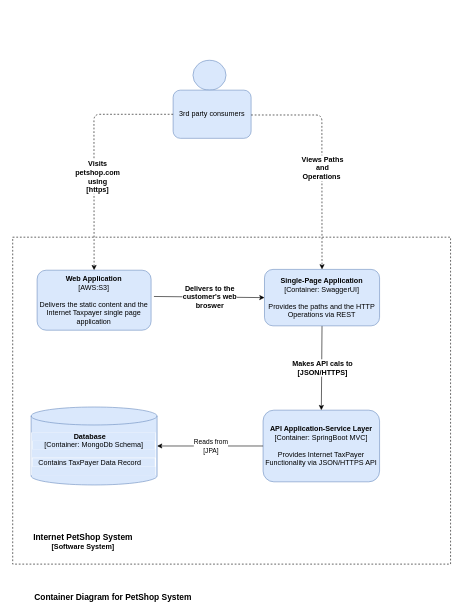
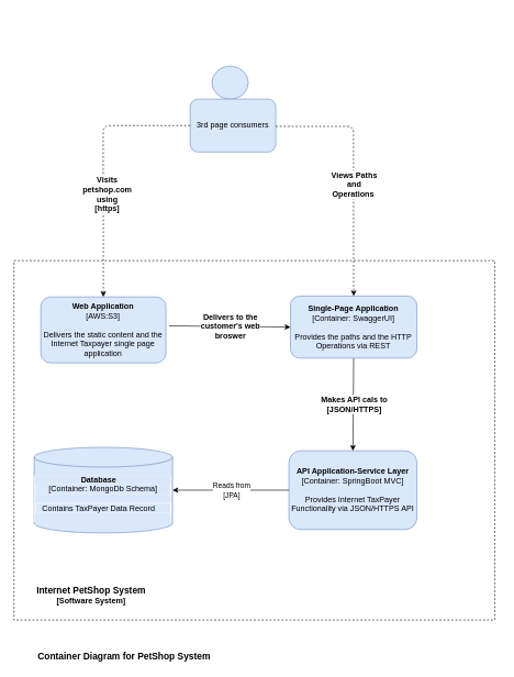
  <mxCell id="0" />
  <mxCell id="1" parent="0" />
  <mxCell id="2" value="" style="group" parent="1" vertex="1" connectable="0"><mxGeometry x="28" y="20" width="730" height="920" as="geometry" /></mxCell>
  <mxCell id="3" value="" style="group;" parent="2" vertex="1" connectable="0"><mxGeometry y="20" width="730" height="900" as="geometry" /></mxCell>
  <mxCell id="4" value="" style="rounded=0;whiteSpace=wrap;html=1;dashed=1;" parent="3" vertex="1"><mxGeometry x="-7.44" y="354.931" width="730" height="545.069" as="geometry" /></mxCell>
  <mxCell id="5" value="" style="group" parent="3" vertex="1" connectable="0"><mxGeometry x="99.998" width="515.117" height="727.895" as="geometry" /></mxCell>
  <mxCell id="6" value="" style="group;" parent="5" vertex="1" connectable="0"><mxGeometry x="160.005" width="288.372" height="235.258" as="geometry" /></mxCell>
  <mxCell id="7" value="" style="ellipse;whiteSpace=wrap;html=1;fillColor=#dae8fc;strokeColor=#6c8ebf;" parent="6" vertex="1"><mxGeometry x="33.05" y="60" width="55.18" height="49.79" as="geometry" /></mxCell>
- <mxCell id="8" value="3rd party consumers" style="rounded=1;whiteSpace=wrap;html=1;fillColor=#dae8fc;strokeColor=#6c8ebf;" parent="6" vertex="1"><mxGeometry y="109.787" width="130" height="80.353" as="geometry" /></mxCell>
+ <mxCell id="8" value="3rd page consumers" style="rounded=1;whiteSpace=wrap;html=1;fillColor=#dae8fc;strokeColor=#6c8ebf;" parent="6" vertex="1"><mxGeometry y="109.787" width="130" height="80.353" as="geometry" /></mxCell>
  <mxCell id="9" value="" style="endArrow=classic;html=1;dashed=1;entryX=0.5;entryY=0;entryDx=0;entryDy=0;" parent="5" target="21" edge="1"><mxGeometry relative="1" as="geometry"><mxPoint x="160.002" y="150.052" as="sourcePoint" /><mxPoint x="84.742" y="392.957" as="targetPoint" /><Array as="points"><mxPoint x="28.002" y="150.052" /></Array></mxGeometry></mxCell>
  <mxCell id="10" value="&lt;b style=&quot;font-size: 12px&quot;&gt;Visits &lt;br style=&quot;font-size: 12px&quot;&gt;petshop.com &lt;br&gt;using &lt;br&gt;[https]&lt;/b&gt;" style="edgeLabel;resizable=0;html=1;align=center;verticalAlign=middle;fontSize=12;labelBackgroundColor=#FFFFFF;" parent="9" connectable="0" vertex="1"><mxGeometry relative="1" as="geometry"><mxPoint x="5.26" y="39.65" as="offset" /></mxGeometry></mxCell>
  <mxCell id="11" value="" style="endArrow=classic;html=1;dashed=1;fontSize=15;entryX=0.5;entryY=0;entryDx=0;entryDy=0;" parent="5" target="20" edge="1"><mxGeometry relative="1" as="geometry"><mxPoint x="290.002" y="151.215" as="sourcePoint" /><mxPoint x="328.022" y="408.645" as="targetPoint" /><Array as="points"><mxPoint x="408.002" y="151.215" /></Array></mxGeometry></mxCell>
  <mxCell id="12" value="&lt;b style=&quot;font-size: 12px;&quot;&gt;&lt;font style=&quot;font-size: 12px;&quot;&gt;Views Paths &lt;br style=&quot;font-size: 12px;&quot;&gt;and &lt;br style=&quot;font-size: 12px;&quot;&gt;Operations&lt;/font&gt;&amp;nbsp;&lt;/b&gt;" style="edgeLabel;resizable=0;html=1;align=center;verticalAlign=middle;labelBackgroundColor=#FFFFFF;fontSize=12;" parent="11" connectable="0" vertex="1"><mxGeometry relative="1" as="geometry"><mxPoint x="0.18" y="18.0" as="offset" /></mxGeometry></mxCell>
  <mxCell id="13" value="&lt;font size=&quot;1&quot;&gt;&lt;b style=&quot;font-size: 14px&quot;&gt;Internet PetShop System&lt;/b&gt;&lt;b style=&quot;font-size: 12px&quot;&gt; [&lt;/b&gt;&lt;/font&gt;&lt;b&gt;Software System&lt;/b&gt;&lt;font size=&quot;1&quot;&gt;&lt;b style=&quot;font-size: 12px&quot;&gt;]&lt;/b&gt;&lt;/font&gt;" style="text;html=1;strokeColor=none;fillColor=none;align=center;verticalAlign=middle;whiteSpace=wrap;rounded=0;dashed=1;labelBackgroundColor=#FFFFFF;fontSize=12;fontColor=#000000;" parent="3" vertex="1"><mxGeometry x="20" y="836.618" width="180" height="50.704" as="geometry" /></mxCell>
  <mxCell id="14" value="&lt;b&gt;API Application-Service Layer&lt;/b&gt;&lt;br&gt;[Container: SpringBoot MVC]&lt;br&gt;&lt;br&gt;Provides Internet TaxPayer Functionality via JSON/HTTPS API" style="rounded=1;whiteSpace=wrap;html=1;fillColor=#dae8fc;strokeColor=#6c8ebf;" parent="3" vertex="1"><mxGeometry x="410" y="643.337" width="194.19" height="119.45" as="geometry" /></mxCell>
  <mxCell id="15" value="" style="endArrow=classic;html=1;fontSize=11;fontColor=#000000;entryX=0.5;entryY=0;entryDx=0;entryDy=0;exitX=0.5;exitY=1;exitDx=0;exitDy=0;" parent="3" source="20" target="14" edge="1"><mxGeometry relative="1" as="geometry"><mxPoint x="427.76" y="502.749" as="sourcePoint" /><mxPoint x="427.76" y="608.449" as="targetPoint" /><Array as="points" /></mxGeometry></mxCell>
  <mxCell id="16" value="&lt;b style=&quot;font-size: 12px;&quot;&gt;Makes API cals to&lt;br style=&quot;font-size: 12px;&quot;&gt;[JSON/HTTPS]&lt;/b&gt;" style="edgeLabel;resizable=0;align=center;verticalAlign=middle;html=1;fontSize=12;" parent="15" connectable="0" vertex="1"><mxGeometry relative="1" as="geometry"><mxPoint x="1" as="offset" /></mxGeometry></mxCell>
  <mxCell id="17" value="" style="endArrow=classic;html=1;fontSize=12;fontColor=#000000;exitX=0;exitY=0.5;exitDx=0;exitDy=0;entryX=1;entryY=0.5;entryDx=0;entryDy=0;entryPerimeter=0;" parent="3" source="14" target="24" edge="1"><mxGeometry relative="1" as="geometry"><mxPoint x="280" y="651.396" as="sourcePoint" /><mxPoint x="250" y="705" as="targetPoint" /></mxGeometry></mxCell>
  <mxCell id="18" value="Reads from&lt;br&gt;[JPA]" style="edgeLabel;resizable=0;html=1;align=center;verticalAlign=middle;" parent="17" connectable="0" vertex="1"><mxGeometry relative="1" as="geometry" /></mxCell>
  <mxCell id="19" value="" style="group" parent="3" vertex="1" connectable="0"><mxGeometry x="100" y="392.956" width="504.19" height="141.156" as="geometry" /></mxCell>
  <mxCell id="20" value="&lt;b&gt;Single-Page Application&lt;/b&gt;&lt;br&gt;[Container: SwaggerUI]&lt;br&gt;&lt;br&gt;Provides the paths and the HTTP Operations via REST" style="rounded=1;whiteSpace=wrap;html=1;fillColor=#dae8fc;strokeColor=#6c8ebf;" parent="19" vertex="1"><mxGeometry x="312.329" y="15.684" width="191.861" height="94.104" as="geometry" /></mxCell>
  <mxCell id="21" value="&lt;b&gt;Web Application&lt;/b&gt;&lt;br&gt;[AWS:S3]&lt;br&gt;&lt;br&gt;Delivers the static content and the Internet Taxpayer single page application" style="rounded=1;whiteSpace=wrap;html=1;fillColor=#dae8fc;strokeColor=#6c8ebf;" parent="3" vertex="1"><mxGeometry x="33.26" y="410" width="190" height="100" as="geometry" /></mxCell>
  <mxCell id="22" value="" style="endArrow=classic;html=1;fontSize=15;entryX=0;entryY=0.5;entryDx=0;entryDy=0;exitX=1.025;exitY=0.438;exitDx=0;exitDy=0;exitPerimeter=0;" parent="3" source="21" target="20" edge="1"><mxGeometry relative="1" as="geometry"><mxPoint x="251.097" y="455.692" as="sourcePoint" /><mxPoint x="363.957" y="455.692" as="targetPoint" /></mxGeometry></mxCell>
  <mxCell id="23" value="Delivers to the &lt;br style=&quot;font-size: 12px;&quot;&gt;customer's&amp;nbsp;web &lt;br style=&quot;font-size: 12px;&quot;&gt;broswer" style="edgeLabel;resizable=0;html=1;align=center;verticalAlign=middle;labelBackgroundColor=#FFFFFF;fontStyle=1;fontSize=12;" parent="22" connectable="0" vertex="1"><mxGeometry relative="1" as="geometry" /></mxCell>
  <mxCell id="24" value="&lt;span style=&quot;background-color: rgb(218 , 232 , 252)&quot;&gt;&amp;nbsp; &amp;nbsp; &amp;nbsp; &amp;nbsp; &amp;nbsp; &amp;nbsp; &amp;nbsp; &amp;nbsp; &amp;nbsp; &amp;nbsp; &amp;nbsp;&lt;b&gt;Database&lt;/b&gt;&amp;nbsp; &amp;nbsp; &amp;nbsp; &amp;nbsp; &amp;nbsp; &amp;nbsp; &amp;nbsp; &amp;nbsp; &amp;nbsp; &amp;nbsp; &amp;nbsp; &amp;nbsp; &amp;nbsp; &amp;nbsp; &amp;nbsp; &amp;nbsp; [Container: MongoDb Schema]&amp;nbsp; &amp;nbsp; &amp;nbsp;&amp;nbsp;&lt;br&gt;&amp;nbsp; &amp;nbsp; &amp;nbsp; &amp;nbsp; &amp;nbsp; &amp;nbsp; &amp;nbsp; &amp;nbsp; &amp;nbsp; &amp;nbsp; &amp;nbsp; &amp;nbsp; &amp;nbsp; &amp;nbsp; &amp;nbsp; &amp;nbsp; &amp;nbsp; &amp;nbsp; &amp;nbsp; &amp;nbsp; &amp;nbsp; &amp;nbsp; &amp;nbsp; &amp;nbsp; &amp;nbsp; &amp;nbsp; &amp;nbsp; &amp;nbsp; &amp;nbsp; &amp;nbsp; &amp;nbsp;&amp;nbsp;&lt;br&gt;&amp;nbsp; &amp;nbsp;Contains TaxPayer Data Record&amp;nbsp; &amp;nbsp; &amp;nbsp; &amp;nbsp; &amp;nbsp; &amp;nbsp; &amp;nbsp; &amp;nbsp; &amp;nbsp; &amp;nbsp; &amp;nbsp; &amp;nbsp; &amp;nbsp; &amp;nbsp; &amp;nbsp; &amp;nbsp; &amp;nbsp; &amp;nbsp; &amp;nbsp; &amp;nbsp; &amp;nbsp; &amp;nbsp; &amp;nbsp; &amp;nbsp; &amp;nbsp; &amp;nbsp; &amp;nbsp; &amp;nbsp; &amp;nbsp; &amp;nbsp; &amp;nbsp; &amp;nbsp; &amp;nbsp; &amp;nbsp; &amp;nbsp;&amp;nbsp;&lt;/span&gt;&lt;span style=&quot;background-color: rgb(218 , 232 , 252)&quot;&gt;&lt;br&gt;&lt;/span&gt;" style="shape=cylinder3;whiteSpace=wrap;html=1;boundedLbl=1;backgroundOutline=1;size=15;labelBackgroundColor=#FFFFFF;fontSize=12;fillColor=#dae8fc;strokeColor=#6c8ebf;" parent="3" vertex="1"><mxGeometry x="23.26" y="638.06" width="210" height="130" as="geometry" /></mxCell>
  <mxCell id="25" value="&lt;b&gt;&lt;font style=&quot;font-size: 14px&quot;&gt;Container Diagram for PetShop System&lt;/font&gt;&lt;/b&gt;" style="text;html=1;strokeColor=none;fillColor=none;align=center;verticalAlign=middle;whiteSpace=wrap;rounded=0;" parent="1" vertex="1"><mxGeometry x="28" y="985" width="320" height="20" as="geometry" /></mxCell>
